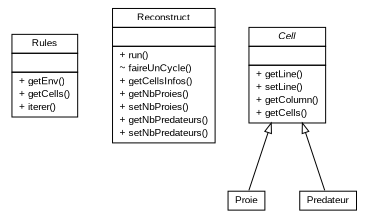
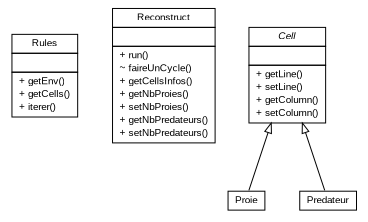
  digraph {
    nodesep=0.25
    ranksep=0.5
    node [fontcolor=black fontname=arial fontsize=10.0 shape=plaintext]
    edge [arrowtail=empty dir=back fontname=arial fontsize=10 headport=p labelfontname=arial labelfontsize=10 tailport=p]
    n1 [label=<<table title="Metier.Rules" border="0" cellborder="1" cellspacing="0" cellpadding="2" port="p" href="./Rules.html"> 		<tr><td><table border="0" cellspacing="0" cellpadding="1"> <tr><td align="center" balign="center"> Rules </td></tr> 		</table></td></tr> 		<tr><td><table border="0" cellspacing="0" cellpadding="1"> <tr><td align="left" balign="left">  </td></tr> 		</table></td></tr> 		<tr><td><table border="0" cellspacing="0" cellpadding="1"> <tr><td align="left" balign="left"> + getEnv() </td></tr> <tr><td align="left" balign="left"> + getCells() </td></tr> <tr><td align="left" balign="left"> + iterer() </td></tr> 		</table></td></tr> 		</table>>]
    n2 [label=<<table title="Metier.Reconstruct" border="0" cellborder="1" cellspacing="0" cellpadding="2" port="p" href="./Reconstruct.html"> 		<tr><td><table border="0" cellspacing="0" cellpadding="1"> <tr><td align="center" balign="center"> Reconstruct </td></tr> 		</table></td></tr> 		<tr><td><table border="0" cellspacing="0" cellpadding="1"> <tr><td align="left" balign="left">  </td></tr> 		</table></td></tr> 		<tr><td><table border="0" cellspacing="0" cellpadding="1"> <tr><td align="left" balign="left"> + run() </td></tr> <tr><td align="left" balign="left"> ~ faireUnCycle() </td></tr> <tr><td align="left" balign="left"> + getCellsInfos() </td></tr> <tr><td align="left" balign="left"> + getNbProies() </td></tr> <tr><td align="left" balign="left"> + setNbProies() </td></tr> <tr><td align="left" balign="left"> + getNbPredateurs() </td></tr> <tr><td align="left" balign="left"> + setNbPredateurs() </td></tr> 		</table></td></tr> 		</table>>]
    n3 [label=<<table title="Metier.Proie" border="0" cellborder="1" cellspacing="0" cellpadding="2" port="p" href="./Proie.html"> 		<tr><td><table border="0" cellspacing="0" cellpadding="1"> <tr><td align="center" balign="center"> Proie </td></tr> 		</table></td></tr> 		</table>>]
    n4 [label=<<table title="Metier.Predateur" border="0" cellborder="1" cellspacing="0" cellpadding="2" port="p" href="./Predateur.html"> 		<tr><td><table border="0" cellspacing="0" cellpadding="1"> <tr><td align="center" balign="center"> Predateur </td></tr> 		</table></td></tr> 		</table>>]
-   n5 [label=<<table title="Metier.Cell" border="0" cellborder="1" cellspacing="0" cellpadding="2" port="p" href="./Cell.html"> 		<tr><td><table border="0" cellspacing="0" cellpadding="1"> <tr><td align="center" balign="center"><font face="arial italic"> Cell </font></td></tr> 		</table></td></tr> 		<tr><td><table border="0" cellspacing="0" cellpadding="1"> <tr><td align="left" balign="left">  </td></tr> 		</table></td></tr> 		<tr><td><table border="0" cellspacing="0" cellpadding="1"> <tr><td align="left" balign="left"> + getLine() </td></tr> <tr><td align="left" balign="left"> + setLine() </td></tr> <tr><td align="left" balign="left"> + getColumn() </td></tr> <tr><td align="left" balign="left"> + getCells() </td></tr> 		</table></td></tr> 		</table>>]
+   n5 [label=<<table title="Metier.Cell" border="0" cellborder="1" cellspacing="0" cellpadding="2" port="p" href="./Cell.html"> 		<tr><td><table border="0" cellspacing="0" cellpadding="1"> <tr><td align="center" balign="center"><font face="arial italic"> Cell </font></td></tr> 		</table></td></tr> 		<tr><td><table border="0" cellspacing="0" cellpadding="1"> <tr><td align="left" balign="left">  </td></tr> 		</table></td></tr> 		<tr><td><table border="0" cellspacing="0" cellpadding="1"> <tr><td align="left" balign="left"> + getLine() </td></tr> <tr><td align="left" balign="left"> + setLine() </td></tr> <tr><td align="left" balign="left"> + getColumn() </td></tr> <tr><td align="left" balign="left"> + setColumn() </td></tr> 		</table></td></tr> 		</table>>]
    n5 -> n3
    n5 -> n4
  }
